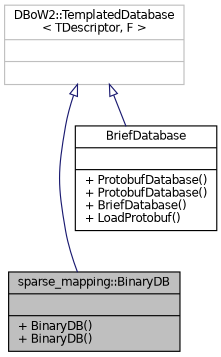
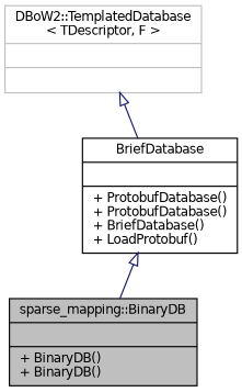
  digraph {
    node [color=black fillcolor=white fontname=Helvetica fontsize=10 shape=record style=filled]
    edge [arrowtail=onormal color=midnightblue dir=back fontname=Helvetica fontsize=10 labelfontname=Helvetica labelfontsize=10 style=solid]
    n1 [fillcolor=grey75 fontcolor=black height=0.2 label="{sparse_mapping::BinaryDB\n||+ BinaryDB()\l+ BinaryDB()\l}" width=0.4]
    n2 [height=0.2 label="{BriefDatabase\n||+ ProtobufDatabase()\l+ ProtobufDatabase()\l+ BriefDatabase()\l+ LoadProtobuf()\l}" width=0.4]
    n3 [color=grey75 height=0.2 label="{DBoW2::TemplatedDatabase\l\< TDescriptor, F \>\n||}" width=0.4]
-   n3 -> n1
+   n2 -> n1
    n3 -> n2
  }
